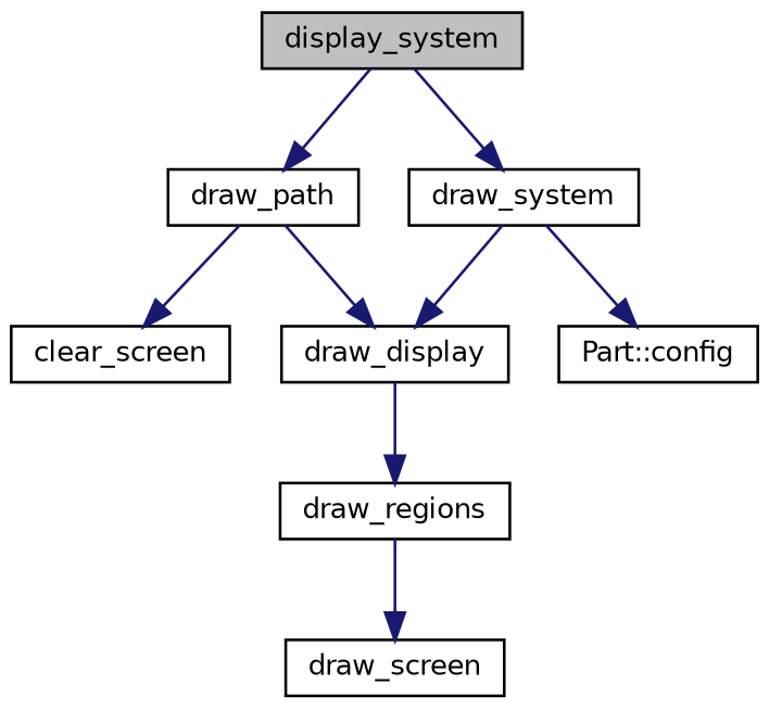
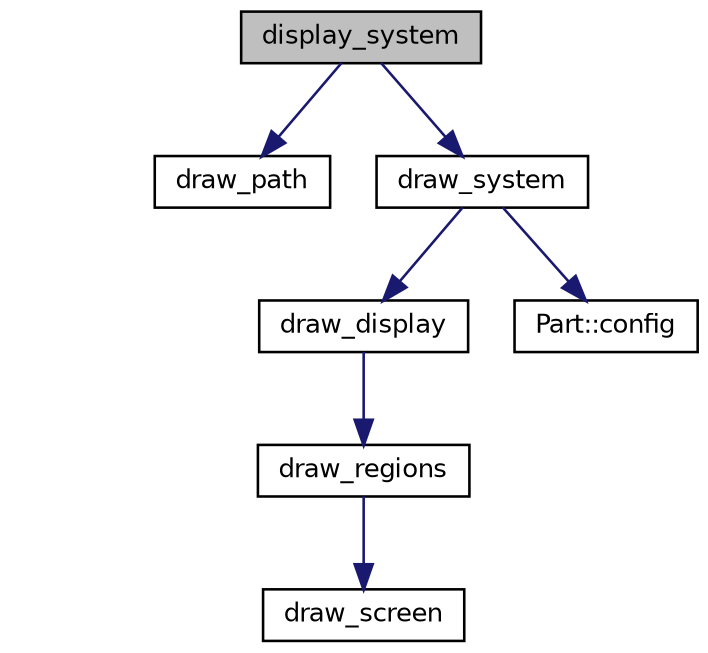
  digraph {
    rankdir=TB
    node [color=black fillcolor=white fontname=Helvetica fontsize=10 shape=record style=filled]
    edge [color=midnightblue fontname=Helvetica fontsize=10 labelfontname=Helvetica labelfontsize=10 style=solid]
    n1 [fillcolor=grey75 fontcolor=black height=0.2 label=display_system width=0.4]
    n2 [height=0.2 label=draw_path width=0.4]
    n3 [height=0.2 label=draw_system width=0.4]
-   n4 [height=0.2 label=clear_screen width=0.4]
    n5 [height=0.2 label=draw_display width=0.4]
    n6 [height=0.2 label="Part::config" width=0.4]
    n7 [height=0.2 label=draw_regions width=0.4]
    n8 [height=0.2 label=draw_screen width=0.4]
    n1 -> n2
    n1 -> n3
-   n2 -> n4
-   n2 -> n5
    n3 -> n5
    n3 -> n6
    n5 -> n7
    n7 -> n8
  }
